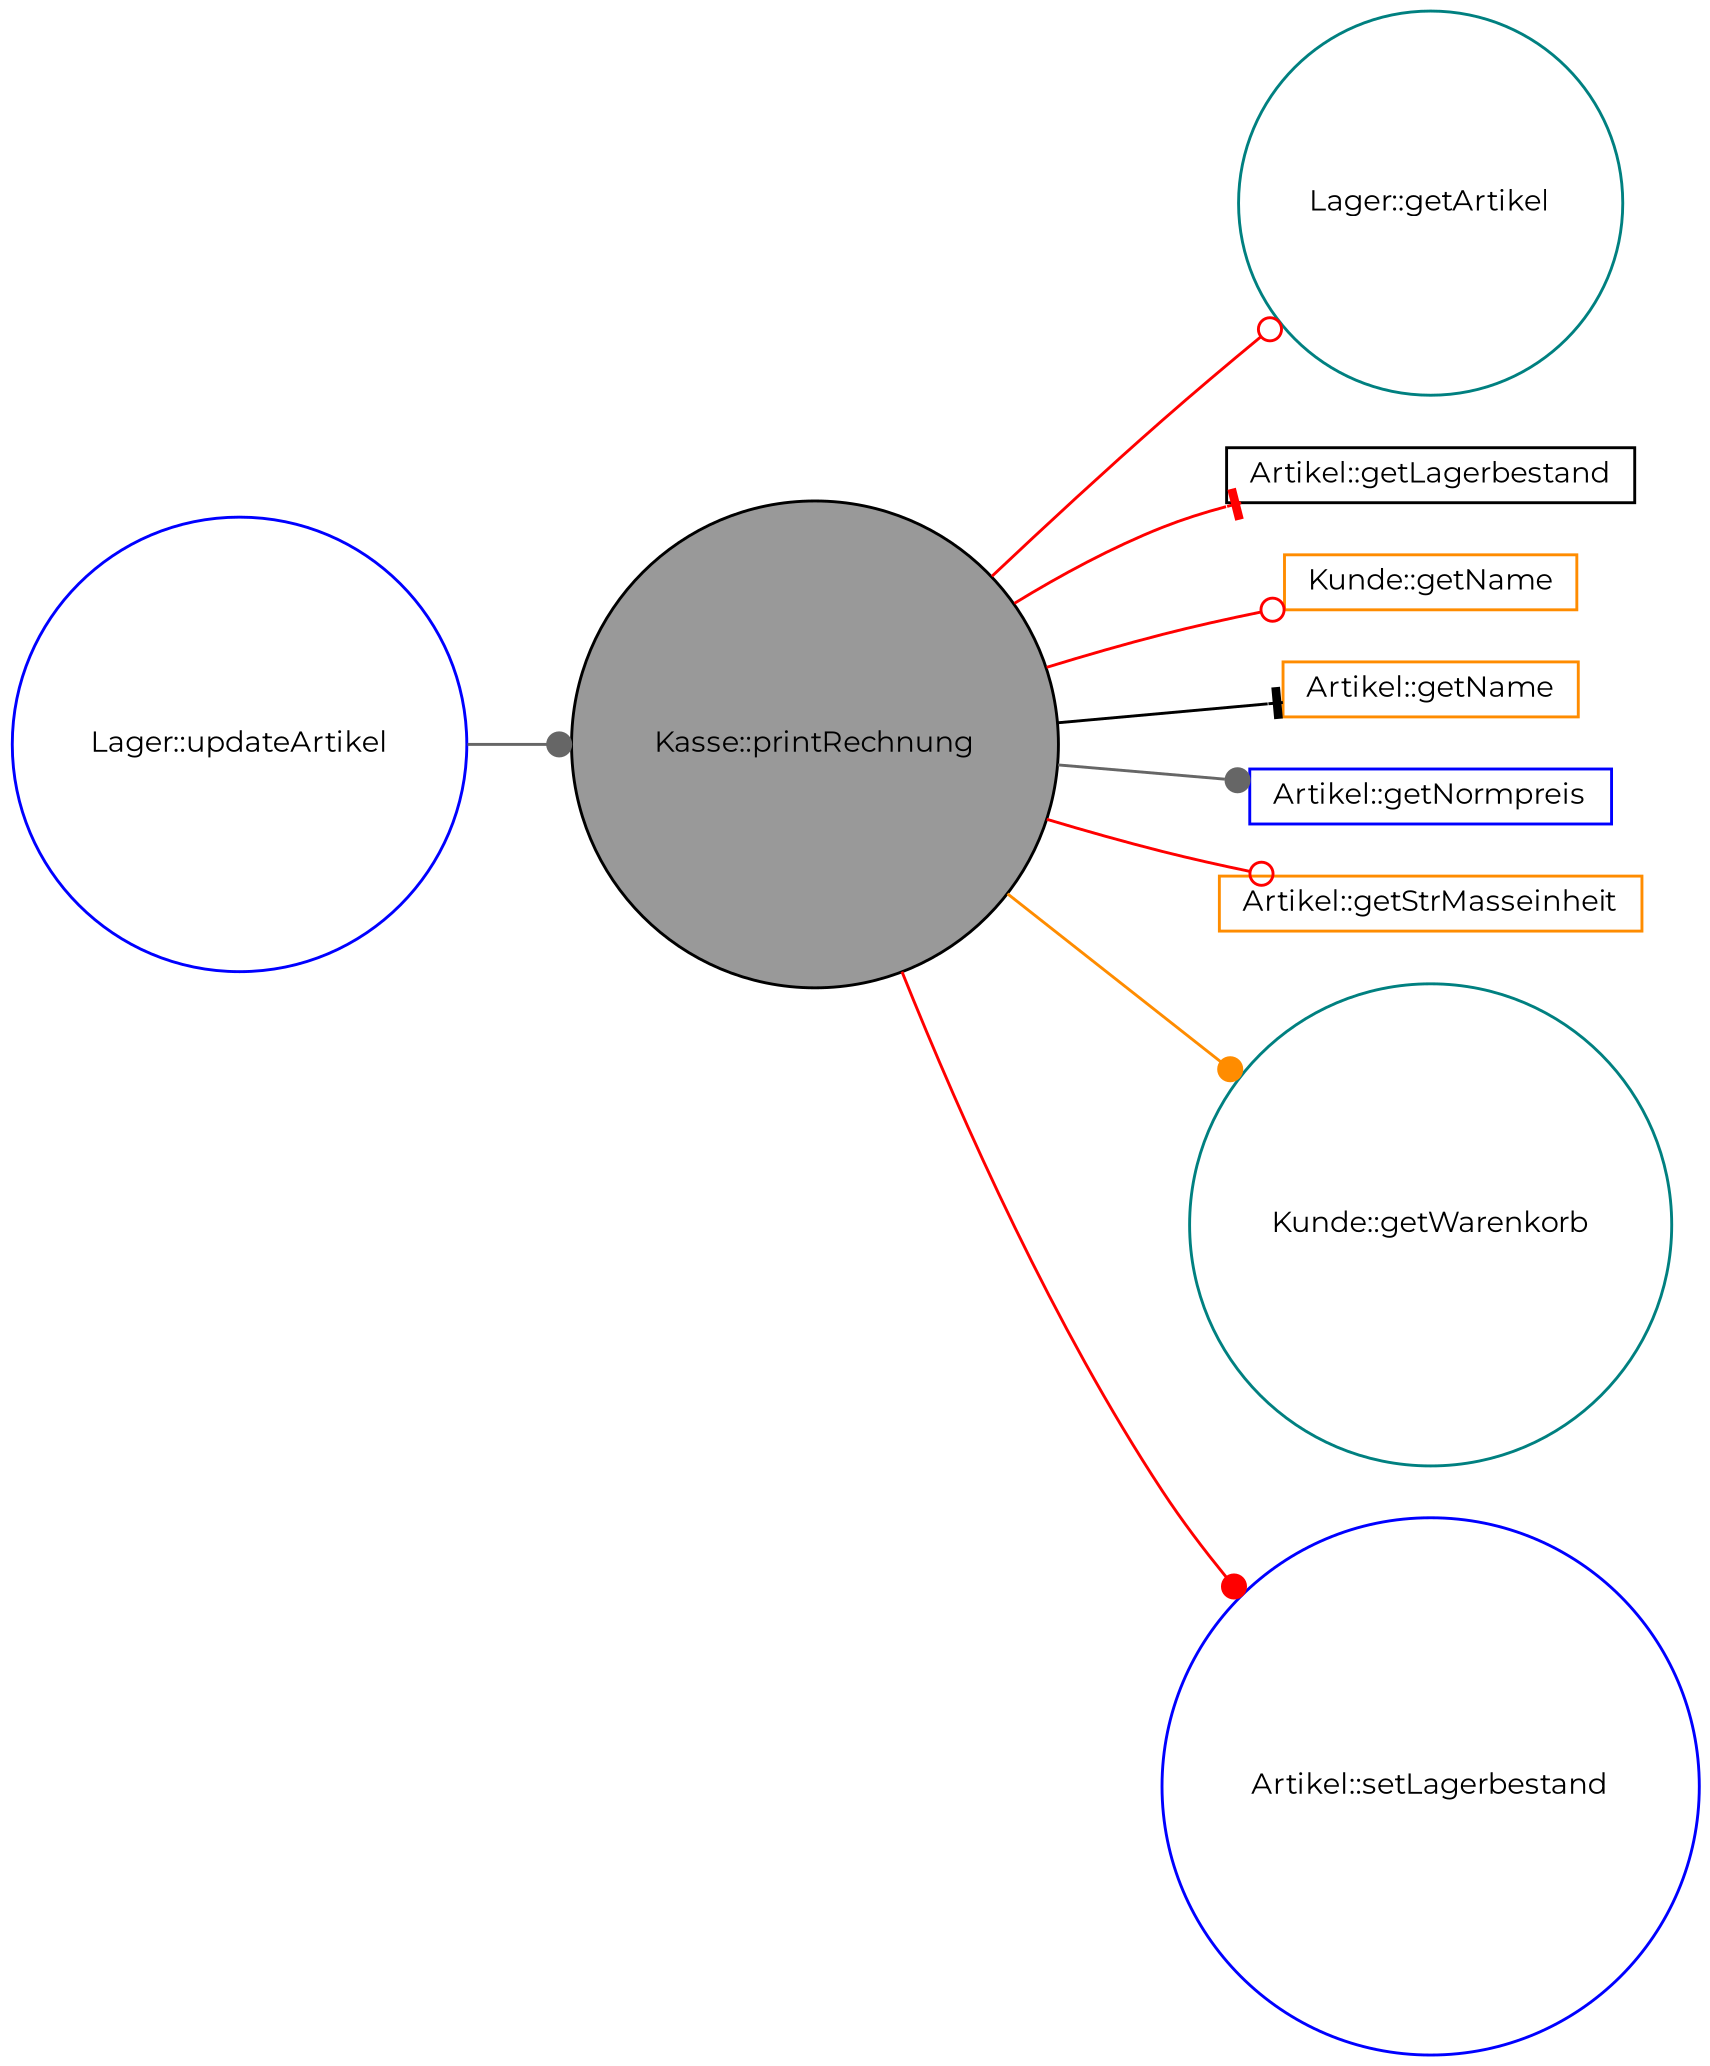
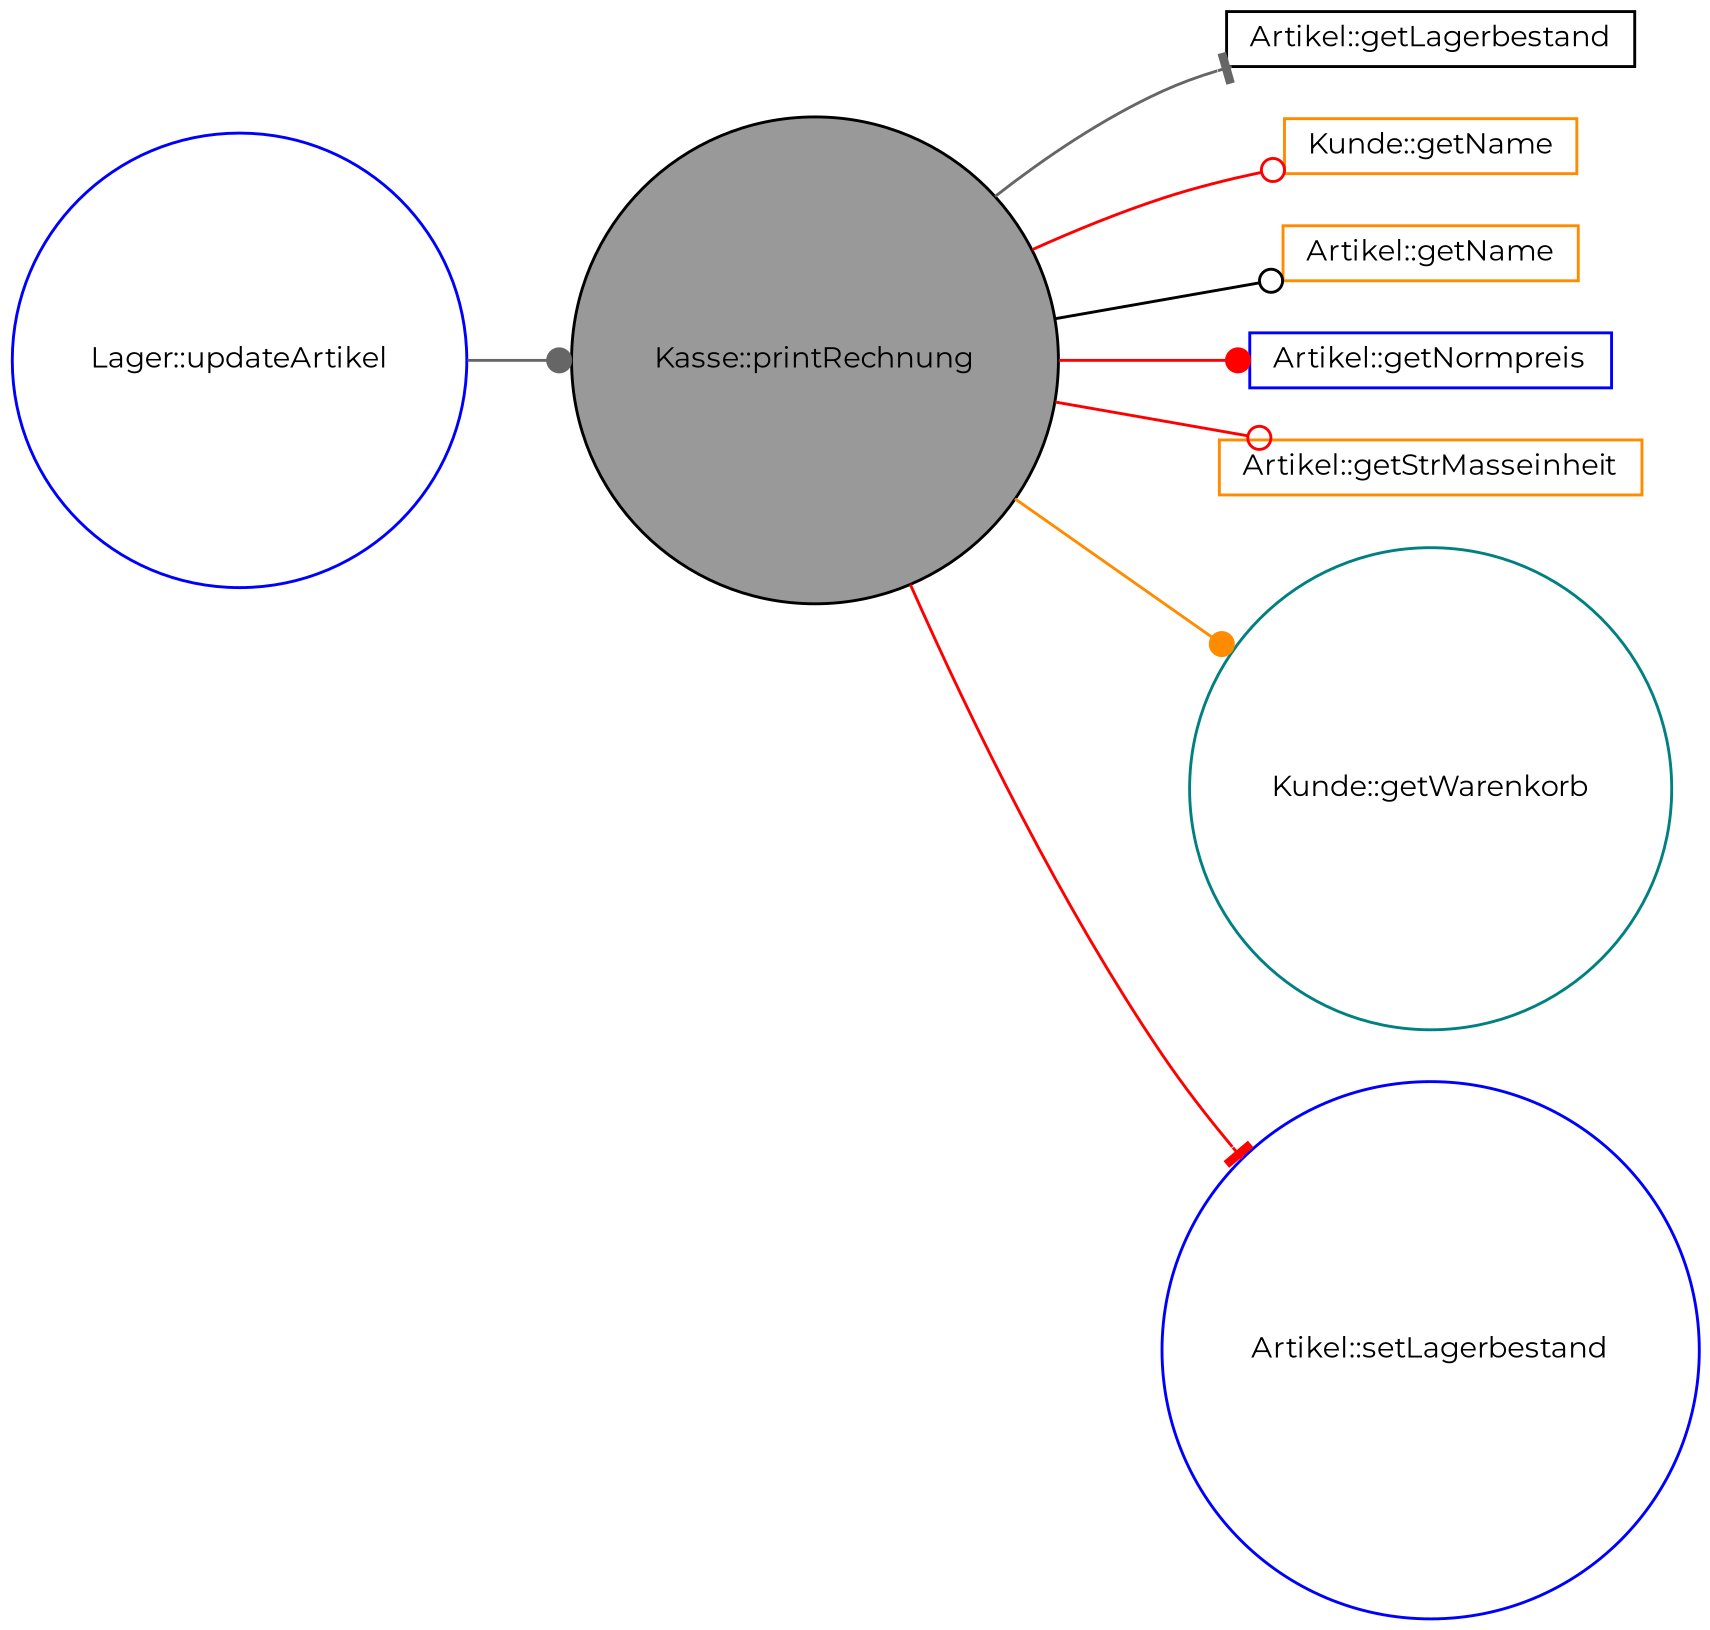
  digraph {
    fontname=Montserrat
    rankdir=LR
    node [color=darkorange fillcolor=white fontname=Montserrat fontsize=10 shape=circle style=filled]
    edge [arrowhead=odot color=red fontname=Montserrat fontsize=10 labelfontname=Helvetica labelfontsize=10 style=solid]
    n1 [color=black fillcolor=grey60 fontcolor=black height=0.2 label="Kasse::printRechnung" width=0.4]
-   n2 [color=teal height=0.2 label="Lager::getArtikel" width=0.4]
    n3 [color=black height=0.2 label="Artikel::getLagerbestand" shape=box width=0.4]
    n4 [height=0.2 label="Kunde::getName" shape=box width=0.4]
    n5 [height=0.2 label="Artikel::getName" shape=box width=0.4]
    n6 [color=blue height=0.2 label="Artikel::getNormpreis" shape=box width=0.4]
    n7 [height=0.2 label="Artikel::getStrMasseinheit" shape=box width=0.4]
    n8 [color=teal height=0.2 label="Kunde::getWarenkorb" width=0.4]
    n9 [color=blue height=0.2 label="Artikel::setLagerbestand" width=0.4]
    n10 [color=blue height=0.2 label="Lager::updateArtikel" width=0.4]
-   n1 -> n2
-   n1 -> n3 [arrowhead=tee]
+   n1 -> n3 [arrowhead=tee color=gray40]
    n1 -> n4
-   n1 -> n5 [arrowhead=tee color=black]
-   n1 -> n6 [arrowhead=dot color=gray40]
+   n1 -> n5 [color=black]
+   n1 -> n6 [arrowhead=dot]
    n1 -> n7
    n1 -> n8 [arrowhead=dot color=darkorange]
-   n1 -> n9 [arrowhead=dot]
+   n1 -> n9 [arrowhead=tee]
    n10 -> n1 [arrowhead=dot color=gray40]
  }
